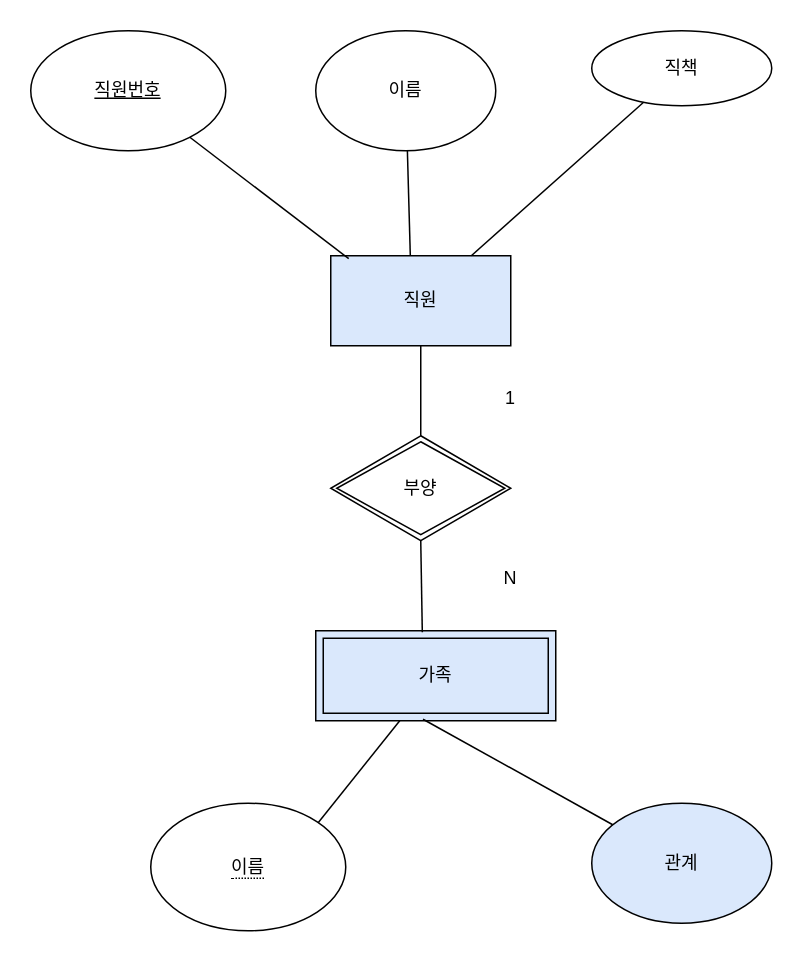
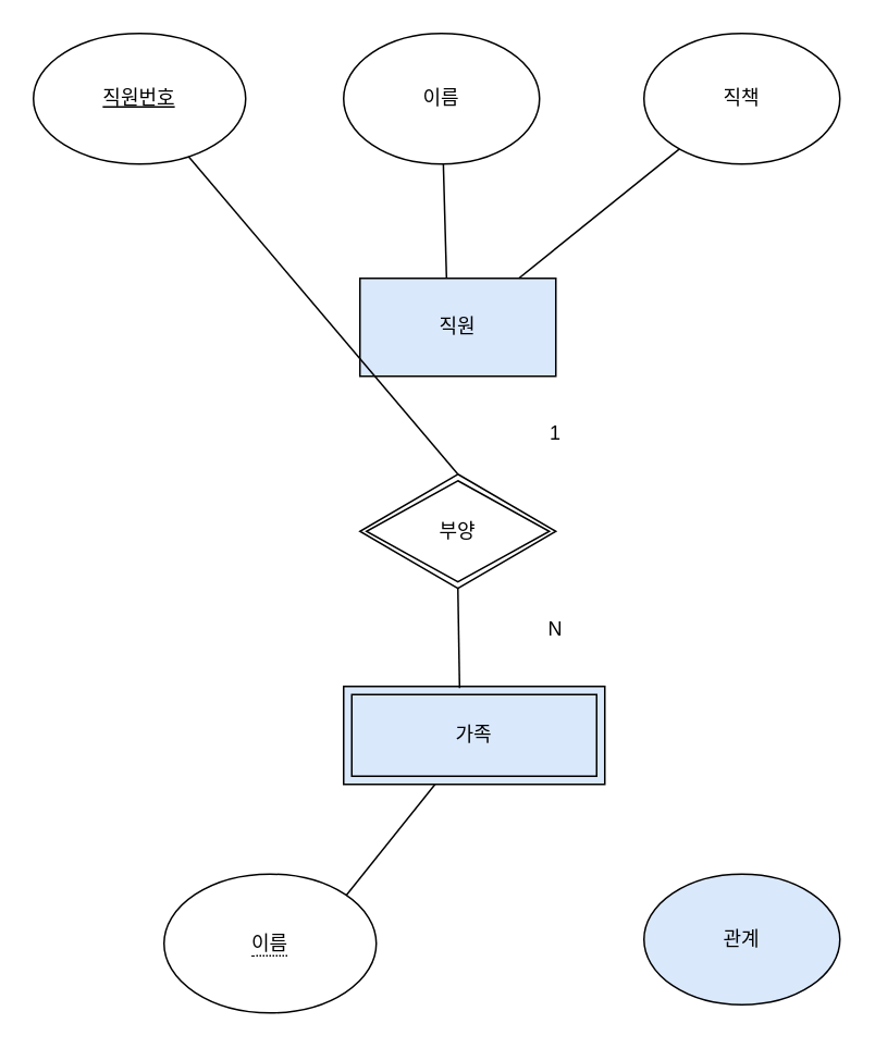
  <mxCell id="0" />
  <mxCell id="1" parent="0" />
  <mxCell id="2" value="이름" style="ellipse;whiteSpace=wrap;html=1;" vertex="1" parent="1"><mxGeometry x="210" y="20" width="120" height="80" as="geometry" /></mxCell>
- <mxCell id="3" value="직책" style="ellipse;whiteSpace=wrap;html=1;" vertex="1" parent="1"><mxGeometry x="394" y="20" width="120" height="50" as="geometry" /></mxCell>
+ <mxCell id="3" value="직책" style="ellipse;whiteSpace=wrap;html=1;" vertex="1" parent="1"><mxGeometry x="394" y="20" width="120" height="80" as="geometry" /></mxCell>
  <mxCell id="4" value="직원" style="rounded=0;whiteSpace=wrap;html=1;fillColor=#dae8fc;strokeColor=#000000;" vertex="1" parent="1"><mxGeometry x="220" y="170" width="120" height="60" as="geometry" /></mxCell>
  <mxCell id="5" value="부양" style="shape=rhombus;double=1;perimeter=rhombusPerimeter;whiteSpace=wrap;html=1;align=center;arcSize=20;verticalAlign=middle;" vertex="1" parent="1"><mxGeometry x="220" y="290" width="120" height="70" as="geometry" /></mxCell>
  <mxCell id="6" value="가족" style="shape=ext;margin=3;double=1;whiteSpace=wrap;html=1;align=center;fillColor=#dae8fc;strokeColor=#000000;strokeWidth=1;" vertex="1" parent="1"><mxGeometry x="210" y="420" width="160" height="60" as="geometry" /></mxCell>
  <mxCell id="7" value="관계" style="ellipse;whiteSpace=wrap;html=1;fillColor=#dae8fc;" vertex="1" parent="1"><mxGeometry x="394" y="535" width="120" height="80" as="geometry" /></mxCell>
  <mxCell id="8" value="직원번호" style="ellipse;whiteSpace=wrap;html=1;align=center;fontStyle=4;" vertex="1" parent="1"><mxGeometry x="20" y="20" width="130" height="80" as="geometry" /></mxCell>
  <mxCell id="9" value="" style="endArrow=none;html=1;rounded=0;exitX=0.442;exitY=0;exitDx=0;exitDy=0;exitPerimeter=0;" edge="1" parent="1" source="4" target="2"><mxGeometry width="50" height="50" relative="1" as="geometry"><mxPoint x="245" y="160" as="sourcePoint" /><mxPoint x="295" y="110" as="targetPoint" /></mxGeometry></mxCell>
- <mxCell id="10" value="" style="endArrow=none;html=1;rounded=0;exitX=0.1;exitY=0.033;exitDx=0;exitDy=0;exitPerimeter=0;" edge="1" parent="1" source="4" target="8"><mxGeometry width="50" height="50" relative="1" as="geometry"><mxPoint x="130" y="170" as="sourcePoint" /><mxPoint x="180" y="120" as="targetPoint" /></mxGeometry></mxCell>
  <mxCell id="11" value="" style="endArrow=none;html=1;rounded=0;" edge="1" parent="1" source="4" target="3"><mxGeometry width="50" height="50" relative="1" as="geometry"><mxPoint x="340" y="160" as="sourcePoint" /><mxPoint x="390" y="110" as="targetPoint" /><Array as="points" /></mxGeometry></mxCell>
- <mxCell id="12" value="" style="endArrow=none;html=1;rounded=0;exitX=0.5;exitY=0;exitDx=0;exitDy=0;entryX=0.5;entryY=1;entryDx=0;entryDy=0;" edge="1" parent="1" source="5" target="4"><mxGeometry width="50" height="50" relative="1" as="geometry"><mxPoint x="255" y="280" as="sourcePoint" /><mxPoint x="305" y="230" as="targetPoint" /></mxGeometry></mxCell>
+ <mxCell id="12" value="" style="endArrow=none;html=1;rounded=0;exitX=0.5;exitY=0;exitDx=0;exitDy=0;" edge="1" parent="1" source="5" target="8"><mxGeometry width="50" height="50" relative="1" as="geometry"><mxPoint x="255" y="280" as="sourcePoint" /><mxPoint x="305" y="230" as="targetPoint" /></mxGeometry></mxCell>
  <mxCell id="13" value="" style="endArrow=none;html=1;rounded=0;entryX=0.5;entryY=1;entryDx=0;entryDy=0;exitX=0.444;exitY=0.017;exitDx=0;exitDy=0;exitPerimeter=0;" edge="1" parent="1" source="6" target="5"><mxGeometry width="50" height="50" relative="1" as="geometry"><mxPoint x="280" y="410" as="sourcePoint" /><mxPoint x="300" y="310" as="targetPoint" /><Array as="points" /></mxGeometry></mxCell>
  <mxCell id="14" value="" style="endArrow=none;html=1;rounded=0;" edge="1" parent="1" target="6"><mxGeometry width="50" height="50" relative="1" as="geometry"><mxPoint x="210" y="550" as="sourcePoint" /><mxPoint x="290" y="470" as="targetPoint" /></mxGeometry></mxCell>
- <mxCell id="15" value="" style="endArrow=none;html=1;rounded=0;entryX=0.447;entryY=0.983;entryDx=0;entryDy=0;entryPerimeter=0;" edge="1" parent="1" source="7" target="6"><mxGeometry width="50" height="50" relative="1" as="geometry"><mxPoint x="300" y="530" as="sourcePoint" /><mxPoint x="350" y="480" as="targetPoint" /></mxGeometry></mxCell>
  <mxCell id="16" value="&lt;span style=&quot;border-bottom: 1px dotted&quot;&gt;이름&lt;/span&gt;" style="ellipse;whiteSpace=wrap;html=1;align=center;strokeWidth=1;perimeterSpacing=1;direction=east;backgroundOutline=0;" vertex="1" parent="1"><mxGeometry x="100" y="535" width="130" height="85" as="geometry" /></mxCell>
  <mxCell id="17" value="1" style="text;html=1;strokeColor=none;fillColor=none;align=center;verticalAlign=middle;whiteSpace=wrap;rounded=0;strokeWidth=1;" vertex="1" parent="1"><mxGeometry x="310" y="250" width="60" height="30" as="geometry" /></mxCell>
  <mxCell id="18" value="N" style="text;html=1;strokeColor=none;fillColor=none;align=center;verticalAlign=middle;whiteSpace=wrap;rounded=0;strokeWidth=1;" vertex="1" parent="1"><mxGeometry x="310" y="370" width="60" height="30" as="geometry" /></mxCell>
